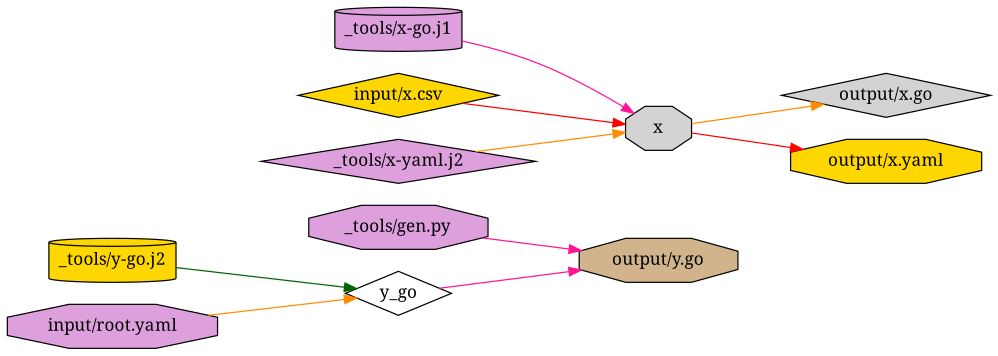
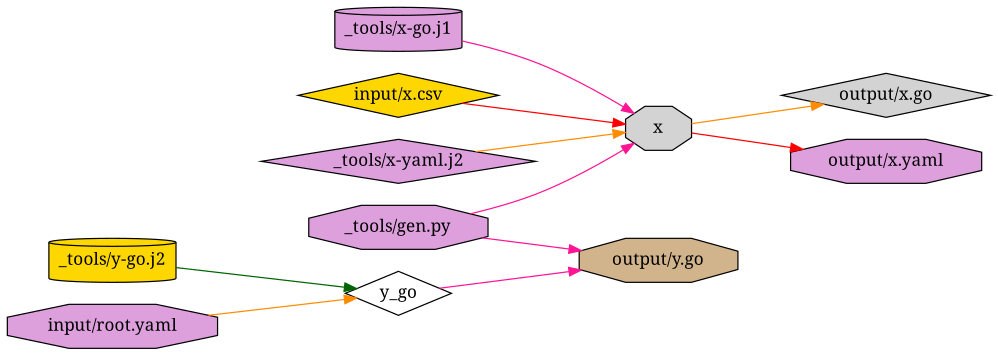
  digraph {
    fontname="Noto Serif"
    rankdir=LR
    node [fillcolor=plum fontname="Noto Serif" shape=octagon style=filled]
    edge [color=deeppink fontname="Noto Serif"]
    n1 [fillcolor=lightgrey label=x]
    n2 [fillcolor=lightgrey label="output/x.go" shape=diamond]
-   n3 [fillcolor=gold label="output/x.yaml"]
+   n3 [label="output/x.yaml"]
    n4 [fillcolor=white label=y_go shape=diamond]
    n5 [fillcolor=tan label="output/y.go"]
    n6 [label="_tools/x-go.j1" shape=cylinder]
    n7 [fillcolor=gold label="input/x.csv" shape=diamond]
    n8 [label="_tools/gen.py"]
    n9 [label="_tools/x-yaml.j2" shape=diamond]
    n10 [fillcolor=gold label="_tools/y-go.j2" shape=cylinder]
    n11 [label="input/root.yaml"]
    n1 -> n2 [color=darkorange]
    n1 -> n3 [color=red]
    n4 -> n5
    n6 -> n1
    n7 -> n1 [color=red]
+   n8 -> n1
    n8 -> n5
    n9 -> n1 [color=darkorange]
    n10 -> n4 [color=darkgreen]
    n11 -> n4 [color=darkorange]
  }
